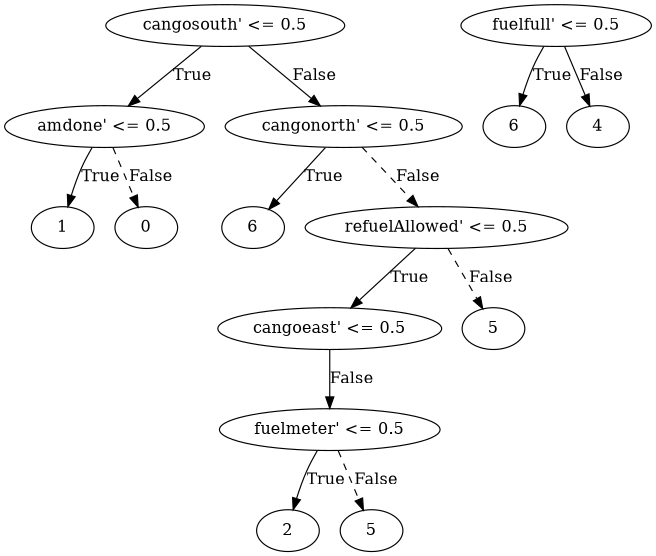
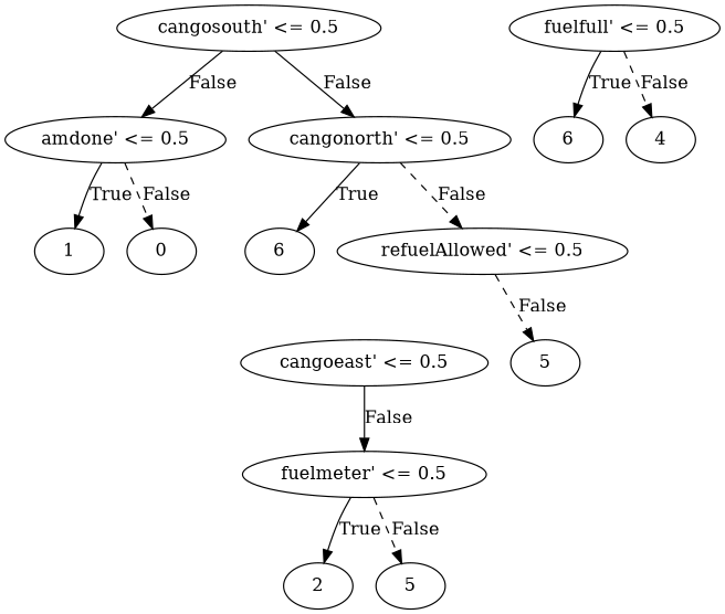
  digraph {
    n1 [label="cangosouth' <= 0.5"]
    n2 [label="amdone' <= 0.5"]
    n3 [label="cangonorth' <= 0.5"]
    n4 [label=1]
    n5 [label=0]
    n6 [label=6]
    n7 [label="refuelAllowed' <= 0.5"]
    n8 [label="cangoeast' <= 0.5"]
    n9 [label=5]
    n10 [label="fuelmeter' <= 0.5"]
    n11 [label=2]
    n12 [label=5]
    n13 [label="fuelfull' <= 0.5"]
    n14 [label=6]
    n15 [label=4]
-   n1 -> n2 [label=True]
+   n1 -> n2 [label=False]
    n1 -> n3 [label=False style=solid]
    n2 -> n4 [label=True]
    n2 -> n5 [label=False style=dashed]
    n3 -> n6 [label=True]
    n3 -> n7 [label=False style=dashed]
-   n7 -> n8 [label=True]
    n7 -> n9 [label=False style=dashed]
    n8 -> n10 [label=False]
    n10 -> n11 [label=True]
    n10 -> n12 [label=False style=dashed]
    n13 -> n14 [label=True]
-   n13 -> n15 [label=False style=solid]
+   n13 -> n15 [label=False style=dashed]
  }
